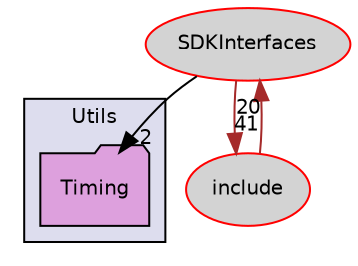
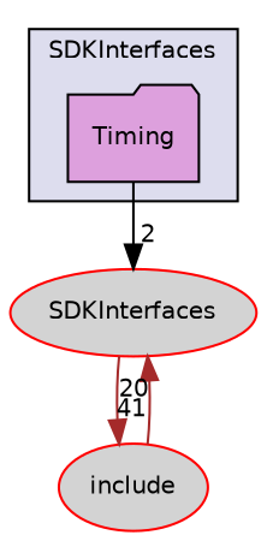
  digraph {
    compound=true
    node [fillcolor=lightgrey fontname=Helvetica fontsize=10 shape=ellipse style=filled color=red]
    edge [color=brown labeldistance=1.5 labelfontname=Helvetica labelfontsize=10]
    n1 [fillcolor=plum label=Timing pencolor=black shape=folder color=""]
    n2 [label=SDKInterfaces]
    n3 [label=include]
    subgraph cluster_1 {
      bgcolor="#ddddee"
      fontname=Helvetica
      fontsize=10
-     label=Utils
+     label=SDKInterfaces
      pencolor=black
      n1
    }
-   n2 -> n1 [color=black headlabel=2]
+   n1 -> n2 [color=black headlabel=2]
    n2 -> n3 [headlabel=41]
    n3 -> n2 [headlabel=20]
  }
